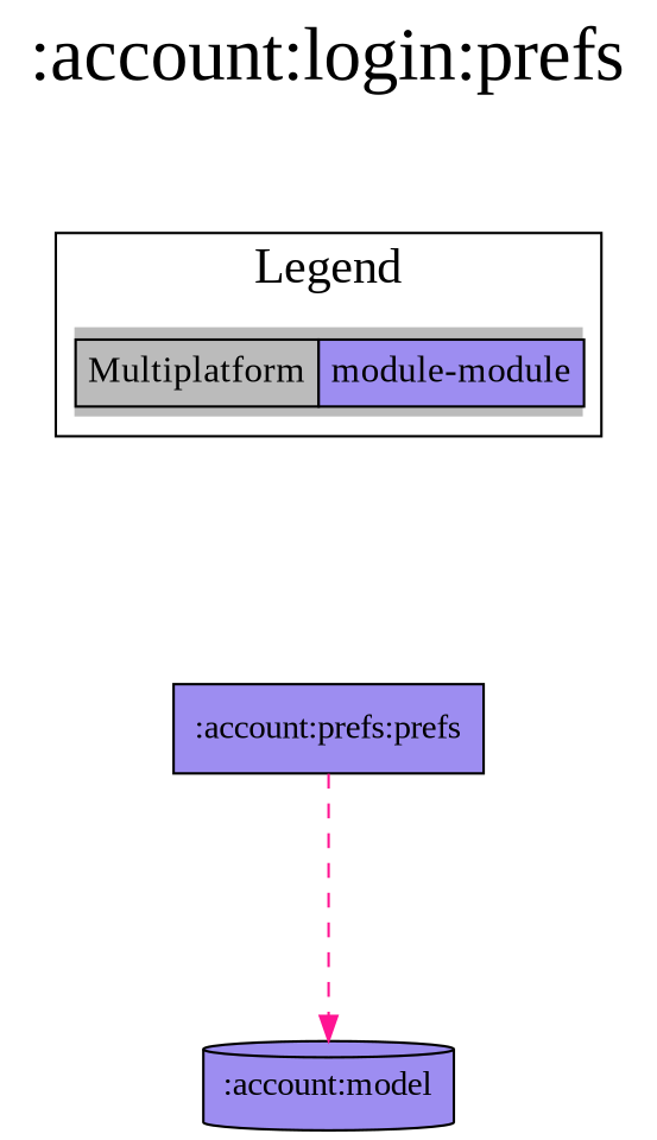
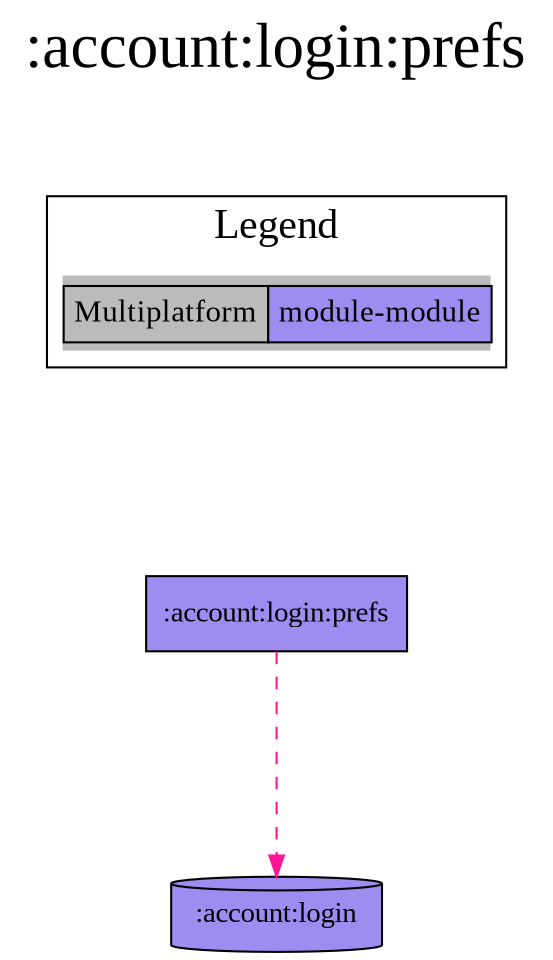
  digraph {
    fontname="Liberation Serif"
    fontsize=30
    label=":account:login:prefs"
    labelloc=t
    rankdir=TB
    ranksep=1.5
    node [fillcolor="#9D8DF1" fontname="Liberation Serif" style=filled]
    edge [dir=forward fontname="Liberation Serif"]
    n1 [fillcolor="#bbbbbb" fontsize=15 label=< <TABLE BORDER="0" CELLBORDER="1" CELLSPACING="0" CELLPADDING="4"> <TR><TD>Multiplatform</TD><TD BGCOLOR="#9D8DF1">module-module</TD></TR> </TABLE> > margin=0 shape=none]
-   ":account:login:prefs" [shape=box label=":account:prefs:prefs"]
-   ":account:model" [shape=cylinder]
+   ":account:login:prefs" [shape=box]
+   ":account:model" [shape=cylinder label=":account:login"]
    subgraph sub_1 {
      rank=same
    }
    subgraph cluster_2 {
      fontsize=20
      label=Legend
      n1
    }
    n1 -> ":account:login:prefs" [style=invis]
    ":account:login:prefs" -> ":account:model" [color=deeppink style=dashed]
  }
